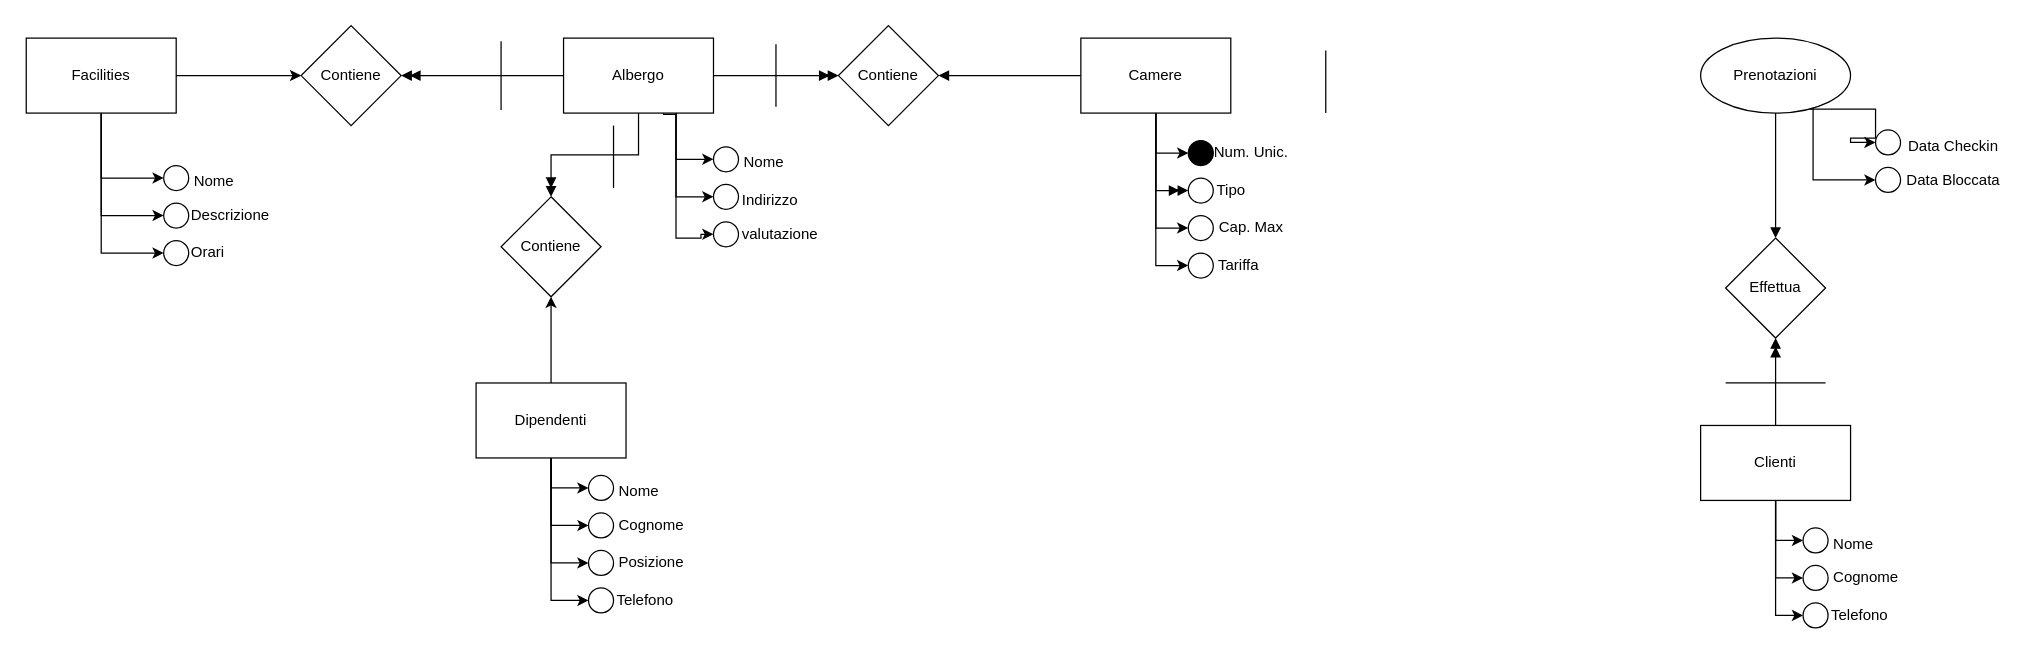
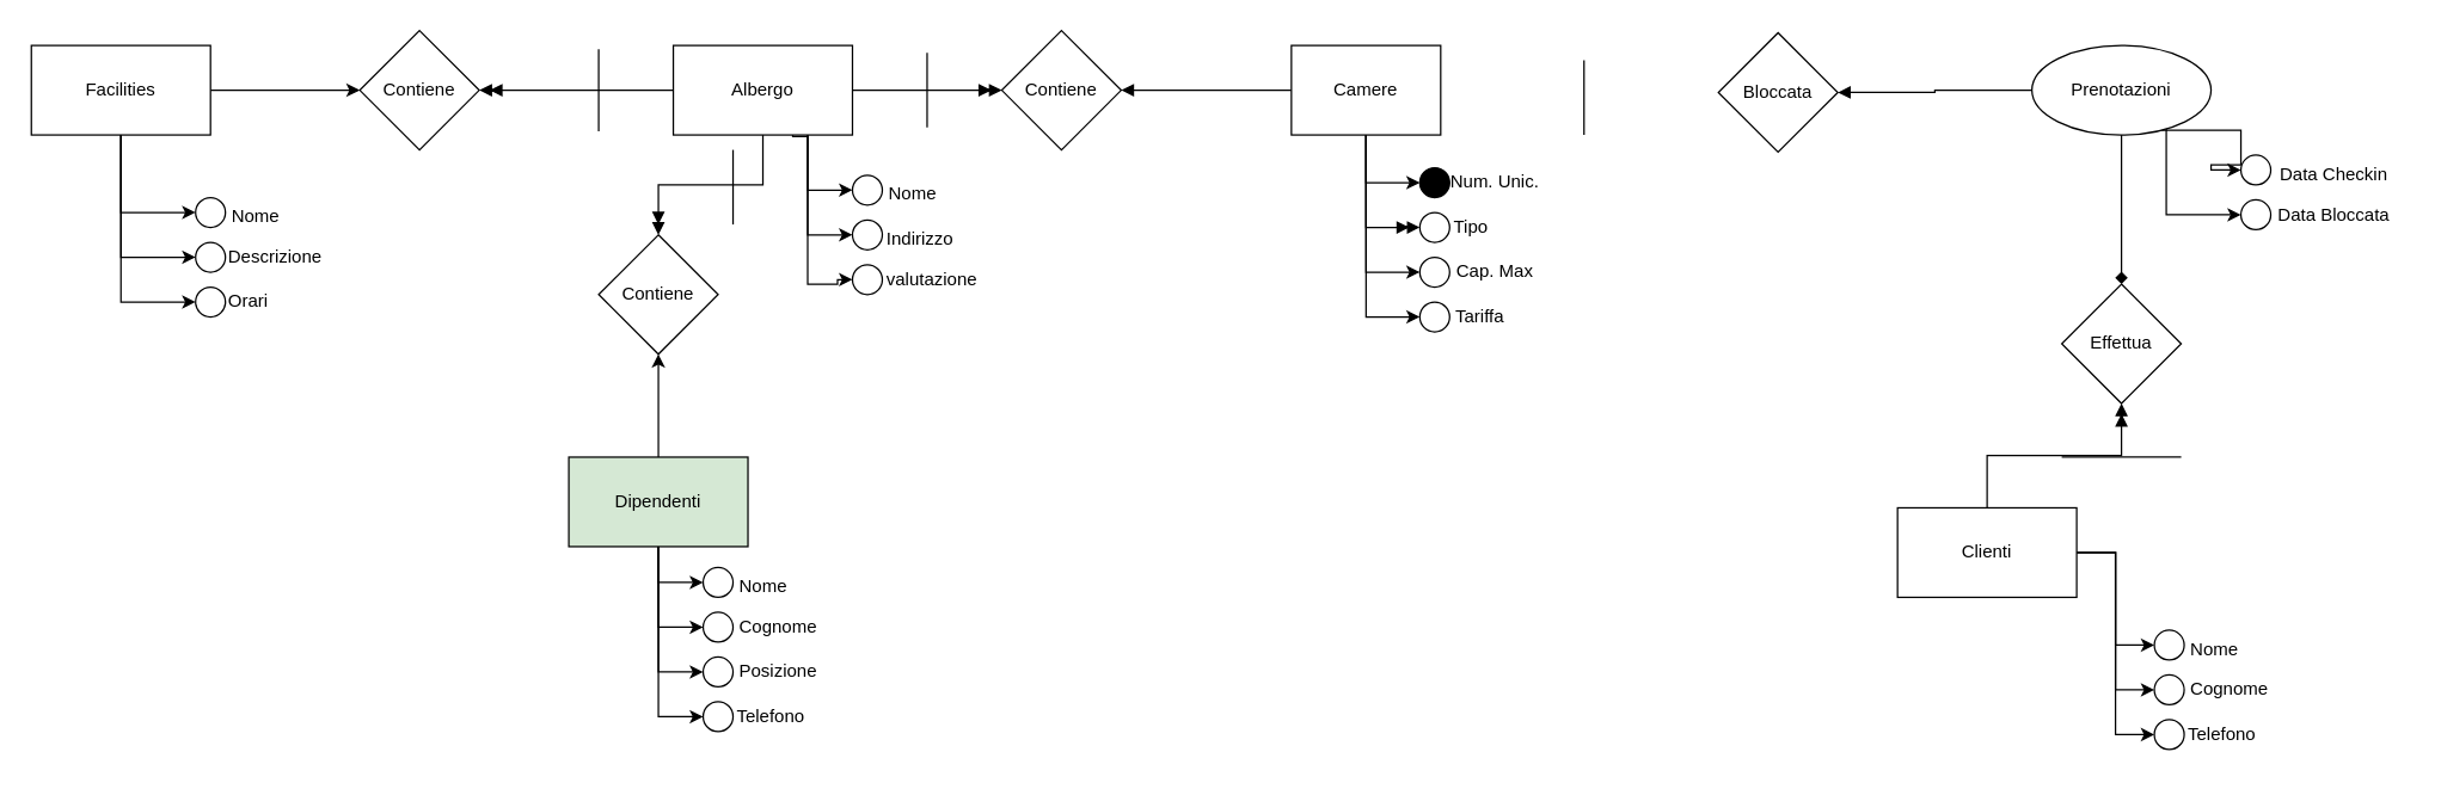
  <mxCell id="0" />
  <mxCell id="1" parent="0" />
- <mxCell id="2" style="edgeStyle=orthogonalEdgeStyle;rounded=0;orthogonalLoop=1;jettySize=auto;html=1;entryX=0.5;entryY=0;entryDx=0;entryDy=0;endArrow=block;endFill=1;" edge="1" parent="1" source="6" target="74"><mxGeometry relative="1" as="geometry" /></mxCell>
+ <mxCell id="2" style="edgeStyle=orthogonalEdgeStyle;rounded=0;orthogonalLoop=1;jettySize=auto;html=1;entryX=0.5;entryY=0;entryDx=0;entryDy=0;endArrow=diamond;endFill=1;" edge="1" parent="1" source="6" target="74"><mxGeometry relative="1" as="geometry" /></mxCell>
  <mxCell id="3" style="edgeStyle=orthogonalEdgeStyle;rounded=0;orthogonalLoop=1;jettySize=auto;html=1;exitX=0.75;exitY=1;exitDx=0;exitDy=0;entryX=0;entryY=0.5;entryDx=0;entryDy=0;" edge="1" parent="1" source="6" target="75"><mxGeometry relative="1" as="geometry" /></mxCell>
+ <mxCell id="4" style="edgeStyle=orthogonalEdgeStyle;rounded=0;orthogonalLoop=1;jettySize=auto;html=1;entryX=0.5;entryY=0;entryDx=0;entryDy=0;endArrow=block;endFill=1;" edge="1" parent="1" source="6" target="80"><mxGeometry relative="1" as="geometry" /></mxCell>
  <mxCell id="5" style="edgeStyle=orthogonalEdgeStyle;rounded=0;orthogonalLoop=1;jettySize=auto;html=1;entryX=0;entryY=0.5;entryDx=0;entryDy=0;" edge="1" parent="1" source="6" target="77"><mxGeometry relative="1" as="geometry"><Array as="points"><mxPoint x="1450" y="144" /></Array></mxGeometry></mxCell>
  <mxCell id="6" value="Prenotazioni" style="ellipse;whiteSpace=wrap;html=1;" vertex="1" parent="1"><mxGeometry x="1360" y="30" width="120" height="60" as="geometry" /></mxCell>
  <mxCell id="7" style="edgeStyle=orthogonalEdgeStyle;rounded=0;orthogonalLoop=1;jettySize=auto;html=1;entryX=0;entryY=0.5;entryDx=0;entryDy=0;" edge="1" parent="1" target="41"><mxGeometry relative="1" as="geometry"><mxPoint x="530" y="90" as="sourcePoint" /><Array as="points"><mxPoint x="540" y="91" /><mxPoint x="540" y="190" /><mxPoint x="560" y="190" /><mxPoint x="560" y="187" /></Array></mxGeometry></mxCell>
  <mxCell id="8" value="" style="edgeStyle=orthogonalEdgeStyle;rounded=0;orthogonalLoop=1;jettySize=auto;html=1;endArrow=doubleBlock;endFill=1;" edge="1" parent="1" source="13" target="43"><mxGeometry relative="1" as="geometry" /></mxCell>
  <mxCell id="9" style="edgeStyle=orthogonalEdgeStyle;rounded=0;orthogonalLoop=1;jettySize=auto;html=1;entryX=1;entryY=0.5;entryDx=0;entryDy=0;endArrow=doubleBlock;endFill=1;" edge="1" parent="1" source="13" target="72"><mxGeometry relative="1" as="geometry" /></mxCell>
  <mxCell id="10" style="edgeStyle=orthogonalEdgeStyle;rounded=0;orthogonalLoop=1;jettySize=auto;html=1;entryX=0.5;entryY=0;entryDx=0;entryDy=0;endArrow=doubleBlock;endFill=1;" edge="1" parent="1" source="13" target="73"><mxGeometry relative="1" as="geometry" /></mxCell>
  <mxCell id="11" style="edgeStyle=orthogonalEdgeStyle;rounded=0;orthogonalLoop=1;jettySize=auto;html=1;entryX=0;entryY=0.5;entryDx=0;entryDy=0;" edge="1" parent="1" source="13" target="39"><mxGeometry relative="1" as="geometry"><Array as="points"><mxPoint x="540" y="157" /></Array></mxGeometry></mxCell>
  <mxCell id="12" style="edgeStyle=orthogonalEdgeStyle;rounded=0;orthogonalLoop=1;jettySize=auto;html=1;entryX=0;entryY=0.5;entryDx=0;entryDy=0;" edge="1" parent="1" source="13" target="37"><mxGeometry relative="1" as="geometry"><Array as="points"><mxPoint x="540" y="127" /></Array></mxGeometry></mxCell>
  <mxCell id="13" value="Albergo" style="rounded=0;whiteSpace=wrap;html=1;" vertex="1" parent="1"><mxGeometry x="450" y="30" width="120" height="60" as="geometry" /></mxCell>
  <mxCell id="14" style="edgeStyle=orthogonalEdgeStyle;rounded=0;orthogonalLoop=1;jettySize=auto;html=1;entryX=1;entryY=0.5;entryDx=0;entryDy=0;endArrow=block;endFill=1;" edge="1" parent="1" source="19" target="43"><mxGeometry relative="1" as="geometry" /></mxCell>
  <mxCell id="15" style="edgeStyle=orthogonalEdgeStyle;rounded=0;orthogonalLoop=1;jettySize=auto;html=1;entryX=0;entryY=0.5;entryDx=0;entryDy=0;" edge="1" parent="1" source="19" target="45"><mxGeometry relative="1" as="geometry" /></mxCell>
  <mxCell id="16" style="edgeStyle=orthogonalEdgeStyle;rounded=0;orthogonalLoop=1;jettySize=auto;html=1;entryX=0;entryY=0.5;entryDx=0;entryDy=0;endArrow=doubleBlock;endFill=1;" edge="1" parent="1" source="19" target="47"><mxGeometry relative="1" as="geometry" /></mxCell>
  <mxCell id="17" style="edgeStyle=orthogonalEdgeStyle;rounded=0;orthogonalLoop=1;jettySize=auto;html=1;entryX=0;entryY=0.5;entryDx=0;entryDy=0;" edge="1" parent="1" source="19" target="49"><mxGeometry relative="1" as="geometry"><mxPoint x="924" y="190" as="targetPoint" /></mxGeometry></mxCell>
  <mxCell id="18" style="edgeStyle=orthogonalEdgeStyle;rounded=0;orthogonalLoop=1;jettySize=auto;html=1;entryX=0;entryY=0.5;entryDx=0;entryDy=0;" edge="1" parent="1" source="19" target="36"><mxGeometry relative="1" as="geometry" /></mxCell>
- <mxCell id="19" value="Camere" style="rounded=0;whiteSpace=wrap;html=1;" vertex="1" parent="1"><mxGeometry x="864" y="30" width="120" height="60" as="geometry" /></mxCell>
+ <mxCell id="19" value="Camere" style="rounded=0;whiteSpace=wrap;html=1;" vertex="1" parent="1"><mxGeometry x="864" y="30" width="100" height="60" as="geometry" /></mxCell>
  <mxCell id="20" style="edgeStyle=orthogonalEdgeStyle;rounded=0;orthogonalLoop=1;jettySize=auto;html=1;entryX=0;entryY=0.5;entryDx=0;entryDy=0;" edge="1" parent="1" source="24" target="52"><mxGeometry relative="1" as="geometry" /></mxCell>
  <mxCell id="21" style="edgeStyle=orthogonalEdgeStyle;rounded=0;orthogonalLoop=1;jettySize=auto;html=1;entryX=0;entryY=0.5;entryDx=0;entryDy=0;" edge="1" parent="1" source="24" target="54"><mxGeometry relative="1" as="geometry" /></mxCell>
  <mxCell id="22" style="edgeStyle=orthogonalEdgeStyle;rounded=0;orthogonalLoop=1;jettySize=auto;html=1;entryX=0;entryY=0.5;entryDx=0;entryDy=0;" edge="1" parent="1" source="24" target="56"><mxGeometry relative="1" as="geometry" /></mxCell>
  <mxCell id="23" value="" style="edgeStyle=orthogonalEdgeStyle;rounded=0;orthogonalLoop=1;jettySize=auto;html=1;endArrow=doubleBlock;endFill=1;" edge="1" parent="1" source="24" target="74"><mxGeometry relative="1" as="geometry" /></mxCell>
- <mxCell id="24" value="Clienti" style="rounded=0;whiteSpace=wrap;html=1;" vertex="1" parent="1"><mxGeometry x="1360" y="340" width="120" height="60" as="geometry" /></mxCell>
+ <mxCell id="24" value="Clienti" style="rounded=0;whiteSpace=wrap;html=1;" vertex="1" parent="1"><mxGeometry x="1270" y="340" width="120" height="60" as="geometry" /></mxCell>
  <mxCell id="25" style="edgeStyle=orthogonalEdgeStyle;rounded=0;orthogonalLoop=1;jettySize=auto;html=1;entryX=0;entryY=0.5;entryDx=0;entryDy=0;" edge="1" parent="1" source="30" target="58"><mxGeometry relative="1" as="geometry" /></mxCell>
  <mxCell id="26" style="edgeStyle=orthogonalEdgeStyle;rounded=0;orthogonalLoop=1;jettySize=auto;html=1;entryX=0;entryY=0.5;entryDx=0;entryDy=0;" edge="1" parent="1" source="30" target="60"><mxGeometry relative="1" as="geometry" /></mxCell>
  <mxCell id="27" style="edgeStyle=orthogonalEdgeStyle;rounded=0;orthogonalLoop=1;jettySize=auto;html=1;entryX=0;entryY=0.5;entryDx=0;entryDy=0;" edge="1" parent="1" source="30" target="62"><mxGeometry relative="1" as="geometry" /></mxCell>
  <mxCell id="28" style="edgeStyle=orthogonalEdgeStyle;rounded=0;orthogonalLoop=1;jettySize=auto;html=1;entryX=0;entryY=0.5;entryDx=0;entryDy=0;" edge="1" parent="1" source="30" target="64"><mxGeometry relative="1" as="geometry" /></mxCell>
  <mxCell id="29" style="edgeStyle=orthogonalEdgeStyle;rounded=0;orthogonalLoop=1;jettySize=auto;html=1;entryX=0.5;entryY=1;entryDx=0;entryDy=0;" edge="1" parent="1" source="30" target="73"><mxGeometry relative="1" as="geometry" /></mxCell>
- <mxCell id="30" value="Dipendenti" style="rounded=0;whiteSpace=wrap;html=1;" vertex="1" parent="1"><mxGeometry x="380" y="306" width="120" height="60" as="geometry" /></mxCell>
+ <mxCell id="30" value="Dipendenti" style="rounded=0;whiteSpace=wrap;html=1;fillColor=#d5e8d4;" vertex="1" parent="1"><mxGeometry x="380" y="306" width="120" height="60" as="geometry" /></mxCell>
  <mxCell id="31" style="edgeStyle=orthogonalEdgeStyle;rounded=0;orthogonalLoop=1;jettySize=auto;html=1;entryX=0;entryY=0.5;entryDx=0;entryDy=0;" edge="1" parent="1" source="35" target="66"><mxGeometry relative="1" as="geometry" /></mxCell>
  <mxCell id="32" style="edgeStyle=orthogonalEdgeStyle;rounded=0;orthogonalLoop=1;jettySize=auto;html=1;entryX=0;entryY=0.5;entryDx=0;entryDy=0;" edge="1" parent="1" source="35" target="68"><mxGeometry relative="1" as="geometry" /></mxCell>
  <mxCell id="33" style="edgeStyle=orthogonalEdgeStyle;rounded=0;orthogonalLoop=1;jettySize=auto;html=1;entryX=0;entryY=0.5;entryDx=0;entryDy=0;" edge="1" parent="1" source="35" target="70"><mxGeometry relative="1" as="geometry" /></mxCell>
  <mxCell id="34" value="" style="edgeStyle=orthogonalEdgeStyle;rounded=0;orthogonalLoop=1;jettySize=auto;html=1;" edge="1" parent="1" source="35" target="72"><mxGeometry relative="1" as="geometry" /></mxCell>
  <mxCell id="35" value="Facilities" style="rounded=0;whiteSpace=wrap;html=1;" vertex="1" parent="1"><mxGeometry x="20" y="30" width="120" height="60" as="geometry" /></mxCell>
  <mxCell id="36" value="" style="ellipse;whiteSpace=wrap;html=1;aspect=fixed;" vertex="1" parent="1"><mxGeometry x="950" y="202" width="20" height="20" as="geometry" /></mxCell>
  <mxCell id="37" value="" style="ellipse;whiteSpace=wrap;html=1;aspect=fixed;" vertex="1" parent="1"><mxGeometry x="570" y="117" width="20" height="20" as="geometry" /></mxCell>
  <mxCell id="38" value="Nome" style="text;html=1;align=center;verticalAlign=middle;resizable=0;points=[];autosize=1;strokeColor=none;fillColor=none;" vertex="1" parent="1"><mxGeometry x="580" y="115" width="60" height="30" as="geometry" /></mxCell>
  <mxCell id="39" value="" style="ellipse;whiteSpace=wrap;html=1;aspect=fixed;" vertex="1" parent="1"><mxGeometry x="570" y="147" width="20" height="20" as="geometry" /></mxCell>
  <mxCell id="40" value="Indirizzo" style="text;html=1;align=center;verticalAlign=middle;resizable=0;points=[];autosize=1;strokeColor=none;fillColor=none;" vertex="1" parent="1"><mxGeometry x="580" y="145" width="70" height="30" as="geometry" /></mxCell>
  <mxCell id="41" value="" style="ellipse;whiteSpace=wrap;html=1;aspect=fixed;" vertex="1" parent="1"><mxGeometry x="570" y="177" width="20" height="20" as="geometry" /></mxCell>
  <mxCell id="42" value="valutazione" style="text;html=1;align=center;verticalAlign=middle;resizable=0;points=[];autosize=1;strokeColor=none;fillColor=none;" vertex="1" parent="1"><mxGeometry x="583" y="172" width="80" height="30" as="geometry" /></mxCell>
  <mxCell id="43" value="Contiene" style="rhombus;whiteSpace=wrap;html=1;rounded=0;" vertex="1" parent="1"><mxGeometry x="670" y="20" width="80" height="80" as="geometry" /></mxCell>
  <mxCell id="44" value="" style="endArrow=none;html=1;rounded=0;" edge="1" parent="1"><mxGeometry width="50" height="50" relative="1" as="geometry"><mxPoint x="620" y="85" as="sourcePoint" /><mxPoint x="620" y="35" as="targetPoint" /></mxGeometry></mxCell>
  <mxCell id="45" value="" style="ellipse;whiteSpace=wrap;html=1;aspect=fixed;fillColor=#000000;" vertex="1" parent="1"><mxGeometry x="950" y="112" width="20" height="20" as="geometry" /></mxCell>
  <mxCell id="46" value="Num. Unic." style="text;html=1;align=center;verticalAlign=middle;resizable=0;points=[];autosize=1;strokeColor=none;fillColor=none;" vertex="1" parent="1"><mxGeometry x="960" y="107" width="80" height="30" as="geometry" /></mxCell>
  <mxCell id="47" value="" style="ellipse;whiteSpace=wrap;html=1;aspect=fixed;" vertex="1" parent="1"><mxGeometry x="950" y="142" width="20" height="20" as="geometry" /></mxCell>
  <mxCell id="48" value="Tipo" style="text;html=1;align=center;verticalAlign=middle;resizable=0;points=[];autosize=1;strokeColor=none;fillColor=none;" vertex="1" parent="1"><mxGeometry x="959" y="137" width="50" height="30" as="geometry" /></mxCell>
  <mxCell id="49" value="" style="ellipse;whiteSpace=wrap;html=1;aspect=fixed;" vertex="1" parent="1"><mxGeometry x="950" y="172" width="20" height="20" as="geometry" /></mxCell>
  <mxCell id="50" value="Cap. Max" style="text;html=1;align=center;verticalAlign=middle;resizable=0;points=[];autosize=1;strokeColor=none;fillColor=none;" vertex="1" parent="1"><mxGeometry x="965" y="167" width="70" height="30" as="geometry" /></mxCell>
  <mxCell id="51" value="Tariffa" style="text;html=1;align=center;verticalAlign=middle;resizable=0;points=[];autosize=1;strokeColor=none;fillColor=none;" vertex="1" parent="1"><mxGeometry x="960" y="197" width="60" height="30" as="geometry" /></mxCell>
  <mxCell id="52" value="" style="ellipse;whiteSpace=wrap;html=1;aspect=fixed;" vertex="1" parent="1"><mxGeometry x="1442" y="422" width="20" height="20" as="geometry" /></mxCell>
  <mxCell id="53" value="Nome" style="text;html=1;align=center;verticalAlign=middle;resizable=0;points=[];autosize=1;strokeColor=none;fillColor=none;" vertex="1" parent="1"><mxGeometry x="1452" y="420" width="60" height="30" as="geometry" /></mxCell>
  <mxCell id="54" value="" style="ellipse;whiteSpace=wrap;html=1;aspect=fixed;" vertex="1" parent="1"><mxGeometry x="1442" y="452" width="20" height="20" as="geometry" /></mxCell>
  <mxCell id="55" value="Cognome" style="text;html=1;align=center;verticalAlign=middle;resizable=0;points=[];autosize=1;strokeColor=none;fillColor=none;" vertex="1" parent="1"><mxGeometry x="1452" y="447" width="80" height="30" as="geometry" /></mxCell>
  <mxCell id="56" value="" style="ellipse;whiteSpace=wrap;html=1;aspect=fixed;" vertex="1" parent="1"><mxGeometry x="1442" y="482" width="20" height="20" as="geometry" /></mxCell>
  <mxCell id="57" value="Telefono" style="text;html=1;align=center;verticalAlign=middle;resizable=0;points=[];autosize=1;strokeColor=none;fillColor=none;" vertex="1" parent="1"><mxGeometry x="1452" y="477" width="70" height="30" as="geometry" /></mxCell>
  <mxCell id="58" value="" style="ellipse;whiteSpace=wrap;html=1;aspect=fixed;" vertex="1" parent="1"><mxGeometry x="470" y="380" width="20" height="20" as="geometry" /></mxCell>
  <mxCell id="59" value="Nome" style="text;html=1;align=center;verticalAlign=middle;resizable=0;points=[];autosize=1;strokeColor=none;fillColor=none;" vertex="1" parent="1"><mxGeometry x="480" y="378" width="60" height="30" as="geometry" /></mxCell>
  <mxCell id="60" value="" style="ellipse;whiteSpace=wrap;html=1;aspect=fixed;" vertex="1" parent="1"><mxGeometry x="470" y="410" width="20" height="20" as="geometry" /></mxCell>
  <mxCell id="61" value="Cognome" style="text;html=1;align=center;verticalAlign=middle;resizable=0;points=[];autosize=1;strokeColor=none;fillColor=none;" vertex="1" parent="1"><mxGeometry x="480" y="405" width="80" height="30" as="geometry" /></mxCell>
  <mxCell id="62" value="" style="ellipse;whiteSpace=wrap;html=1;aspect=fixed;" vertex="1" parent="1"><mxGeometry x="470" y="440" width="20" height="20" as="geometry" /></mxCell>
  <mxCell id="63" value="Posizione" style="text;html=1;align=center;verticalAlign=middle;resizable=0;points=[];autosize=1;strokeColor=none;fillColor=none;" vertex="1" parent="1"><mxGeometry x="480" y="435" width="80" height="30" as="geometry" /></mxCell>
  <mxCell id="64" value="" style="ellipse;whiteSpace=wrap;html=1;aspect=fixed;" vertex="1" parent="1"><mxGeometry x="470" y="470" width="20" height="20" as="geometry" /></mxCell>
  <mxCell id="65" value="Telefono" style="text;html=1;align=center;verticalAlign=middle;resizable=0;points=[];autosize=1;strokeColor=none;fillColor=none;" vertex="1" parent="1"><mxGeometry x="480" y="465" width="70" height="30" as="geometry" /></mxCell>
  <mxCell id="66" value="" style="ellipse;whiteSpace=wrap;html=1;aspect=fixed;" vertex="1" parent="1"><mxGeometry x="130" y="132" width="20" height="20" as="geometry" /></mxCell>
  <mxCell id="67" value="Nome" style="text;html=1;align=center;verticalAlign=middle;resizable=0;points=[];autosize=1;strokeColor=none;fillColor=none;" vertex="1" parent="1"><mxGeometry x="140" y="130" width="60" height="30" as="geometry" /></mxCell>
  <mxCell id="68" value="" style="ellipse;whiteSpace=wrap;html=1;aspect=fixed;" vertex="1" parent="1"><mxGeometry x="130" y="162" width="20" height="20" as="geometry" /></mxCell>
  <mxCell id="69" value="Descrizione" style="text;html=1;align=center;verticalAlign=middle;resizable=0;points=[];autosize=1;strokeColor=none;fillColor=none;" vertex="1" parent="1"><mxGeometry x="138" y="157" width="90" height="30" as="geometry" /></mxCell>
  <mxCell id="70" value="" style="ellipse;whiteSpace=wrap;html=1;aspect=fixed;" vertex="1" parent="1"><mxGeometry x="130" y="192" width="20" height="20" as="geometry" /></mxCell>
  <mxCell id="71" value="Orari" style="text;html=1;align=center;verticalAlign=middle;resizable=0;points=[];autosize=1;strokeColor=none;fillColor=none;" vertex="1" parent="1"><mxGeometry x="140" y="187" width="50" height="30" as="geometry" /></mxCell>
  <mxCell id="72" value="Contiene" style="rhombus;whiteSpace=wrap;html=1;rounded=0;" vertex="1" parent="1"><mxGeometry x="240" y="20" width="80" height="80" as="geometry" /></mxCell>
  <mxCell id="73" value="Contiene" style="rhombus;whiteSpace=wrap;html=1;rounded=0;" vertex="1" parent="1"><mxGeometry x="400" y="157" width="80" height="80" as="geometry" /></mxCell>
  <mxCell id="74" value="Effettua" style="rhombus;whiteSpace=wrap;html=1;rounded=0;" vertex="1" parent="1"><mxGeometry x="1380" y="190" width="80" height="80" as="geometry" /></mxCell>
  <mxCell id="75" value="" style="ellipse;whiteSpace=wrap;html=1;aspect=fixed;" vertex="1" parent="1"><mxGeometry x="1500" y="103.5" width="20" height="20" as="geometry" /></mxCell>
  <mxCell id="76" value="Data Checkin" style="text;html=1;align=center;verticalAlign=middle;resizable=0;points=[];autosize=1;strokeColor=none;fillColor=none;" vertex="1" parent="1"><mxGeometry x="1512" y="101.5" width="100" height="30" as="geometry" /></mxCell>
  <mxCell id="77" value="" style="ellipse;whiteSpace=wrap;html=1;aspect=fixed;" vertex="1" parent="1"><mxGeometry x="1500" y="133.5" width="20" height="20" as="geometry" /></mxCell>
  <mxCell id="78" value="Data Bloccata" style="text;html=1;align=center;verticalAlign=middle;resizable=0;points=[];autosize=1;strokeColor=none;fillColor=none;" vertex="1" parent="1"><mxGeometry x="1512" y="128.5" width="100" height="30" as="geometry" /></mxCell>
  <mxCell id="79" value="" style="endArrow=none;html=1;rounded=0;" edge="1" parent="1"><mxGeometry width="50" height="50" relative="1" as="geometry"><mxPoint x="400" y="87.5" as="sourcePoint" /><mxPoint x="400" y="32.5" as="targetPoint" /></mxGeometry></mxCell>
+ <mxCell id="80" value="Bloccata" style="rhombus;whiteSpace=wrap;html=1;rounded=0;direction=south;" vertex="1" parent="1"><mxGeometry x="1150" y="21.5" width="80" height="80" as="geometry" /></mxCell>
  <mxCell id="81" value="" style="endArrow=none;html=1;rounded=0;" edge="1" parent="1"><mxGeometry width="50" height="50" relative="1" as="geometry"><mxPoint x="1060" y="90" as="sourcePoint" /><mxPoint x="1060" y="40" as="targetPoint" /></mxGeometry></mxCell>
  <mxCell id="82" value="" style="endArrow=none;html=1;rounded=0;" edge="1" parent="1"><mxGeometry width="50" height="50" relative="1" as="geometry"><mxPoint x="490" y="150" as="sourcePoint" /><mxPoint x="490" y="100" as="targetPoint" /></mxGeometry></mxCell>
  <mxCell id="83" value="" style="endArrow=none;html=1;rounded=0;" edge="1" parent="1"><mxGeometry width="50" height="50" relative="1" as="geometry"><mxPoint x="1380" y="306" as="sourcePoint" /><mxPoint x="1460" y="306" as="targetPoint" /></mxGeometry></mxCell>
